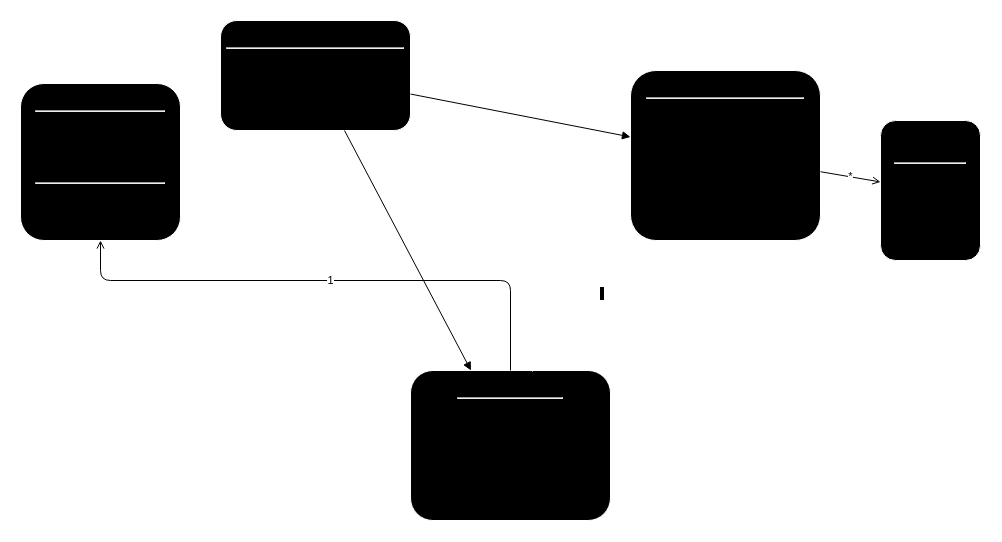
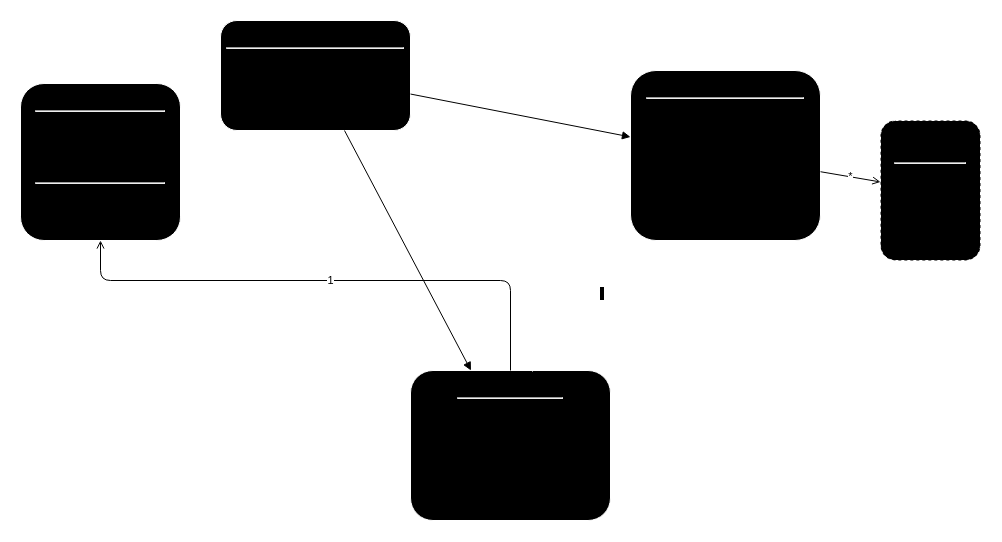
  <mxCell id="0" />
  <mxCell id="1" parent="0" />
  <mxCell id="2" value="&lt;b&gt;User&lt;/b&gt;&lt;br&gt;&lt;hr&gt;&lt;p style=&quot;margin:0px;margin-left:4px;&quot;&gt;- name: String&lt;br&gt;- birthDate: Date&lt;/p&gt;&lt;p style=&quot;margin:0px;margin-left:4px;&quot;&gt;- email : String&lt;/p&gt;&lt;p style=&quot;margin:0px;margin-left:4px;&quot;&gt;- password : String&lt;/p&gt;&lt;hr&gt;&lt;p style=&quot;margin:0px;margin-left:4px;&quot;&gt;+ getName(): String&lt;br&gt;+ setName(String): void&lt;br&gt;&lt;br&gt;&lt;/p&gt;" style="html=1;whiteSpace=wrap;rounded=1;align=center;verticalAlign=top;labelBackgroundColor=black;uml=1;strokeColor=#ffffff;fillColor=#000000;" parent="1" vertex="1"><mxGeometry y="83" width="160" height="157" as="geometry" x="20" /></mxCell>
  <mxCell id="3" value="&lt;div&gt;&lt;b&gt;Car&lt;/b&gt;&lt;br&gt;&lt;hr&gt;&lt;p style=&quot;margin:0px;margin-left:4px;&quot;&gt;- carId: String&lt;br&gt;- make: String&lt;br&gt;- model: String&lt;br&gt;- year: Integer&lt;br&gt;- category: CarCategory&lt;br&gt;- maxLeaseDays: Integer&lt;br&gt;- dailyPrice: Double&lt;br&gt;- minimumDriverAge: Integer&lt;/p&gt;&lt;/div&gt;" style="html=1;whiteSpace=wrap;rounded=1;align=center;verticalAlign=top;labelBackgroundColor=black;uml=1;strokeColor=#ffffff;fillColor=#000000;" parent="1" vertex="1"><mxGeometry x="630" y="70" width="190" height="170" as="geometry" /></mxCell>
- <mxCell id="4" value="&lt;div style=&quot;&quot;&gt;&lt;span style=&quot;font-size: 10.667px;&quot;&gt;&lt;i&gt;enum&lt;/i&gt;&lt;/span&gt;&lt;/div&gt;&lt;div style=&quot;&quot;&gt;&lt;b style=&quot;font-size: 12px;&quot;&gt;CarCategory&lt;/b&gt;&lt;br&gt;&lt;/div&gt;&lt;hr&gt;&lt;p style=&quot;margin:0px;margin-left:4px;&quot;&gt;SEDAN&lt;br&gt;SUV&lt;/p&gt;&lt;p style=&quot;margin:0px;margin-left:4px;&quot;&gt;SPORT&lt;br&gt;TRUCK&lt;br&gt;COUPE&lt;br&gt;&lt;/p&gt;&lt;p style=&quot;margin:0px;margin-left:4px;&quot;&gt;COMBI&lt;/p&gt;" style="html=1;whiteSpace=wrap;rounded=1;align=center;verticalAlign=top;labelBackgroundColor=black;uml=1;strokeColor=#ffffff;fillColor=#000000;" parent="1" vertex="1"><mxGeometry x="880" y="120" width="100" height="140" as="geometry" /></mxCell>
+ <mxCell id="4" value="&lt;div style=&quot;&quot;&gt;&lt;span style=&quot;font-size: 10.667px;&quot;&gt;&lt;i&gt;enum&lt;/i&gt;&lt;/span&gt;&lt;/div&gt;&lt;div style=&quot;&quot;&gt;&lt;b style=&quot;font-size: 12px;&quot;&gt;CarCategory&lt;/b&gt;&lt;br&gt;&lt;/div&gt;&lt;hr&gt;&lt;p style=&quot;margin:0px;margin-left:4px;&quot;&gt;SEDAN&lt;br&gt;SUV&lt;/p&gt;&lt;p style=&quot;margin:0px;margin-left:4px;&quot;&gt;SPORT&lt;br&gt;TRUCK&lt;br&gt;COUPE&lt;br&gt;&lt;/p&gt;&lt;p style=&quot;margin:0px;margin-left:4px;&quot;&gt;COMBI&lt;/p&gt;" style="html=1;whiteSpace=wrap;rounded=1;align=center;verticalAlign=top;labelBackgroundColor=black;uml=1;strokeColor=#ffffff;fillColor=#000000;dashed=1;" parent="1" vertex="1"><mxGeometry x="880" y="120" width="100" height="140" as="geometry" /></mxCell>
  <mxCell id="5" value="&lt;div&gt;&lt;b&gt;LeaseContract&lt;/b&gt;&lt;br&gt;&lt;hr&gt;&lt;p style=&quot;margin:0px;margin-left:4px;&quot;&gt;- contractId: String&lt;br&gt;- startDate: Date&lt;br&gt;- endDate: Date&lt;br&gt;- totalPrice: Double&lt;br&gt;- status: String&lt;br&gt;- user: User&lt;br&gt;- car: Car&lt;/p&gt;&lt;/div&gt;" style="html=1;whiteSpace=wrap;rounded=1;align=center;verticalAlign=top;labelBackgroundColor=black;uml=1;strokeColor=#ffffff;fillColor=#000000;" parent="1" vertex="1"><mxGeometry x="410" y="370" width="200" height="150" as="geometry" /></mxCell>
  <mxCell id="6" value="1" style="edgeStyle=orthogonalEdgeStyle;curved=0;html=1;endArrow=open;endFill=0;dashed=0;startArrow=none;exitX=0.5;exitY=0;exitDx=0;exitDy=0;labelBackgroundColor=white;" parent="1" source="5" edge="1"><mxGeometry relative="1" as="geometry"><mxPoint x="500" y="470" as="sourcePoint" /><mxPoint x="100" y="240" as="targetPoint" /><Array as="points"><mxPoint x="510" y="280" /><mxPoint x="100" y="280" /></Array></mxGeometry></mxCell>
  <mxCell id="7" value="*" style="html=1;whiteSpace=wrap;rounded=1;align=center;verticalAlign=top;labelBackgroundColor=black;uml=1;strokeColor=#ffffff;fillColor=#000000;exitX=0.61;exitY=0.007;exitDx=0;exitDy=0;exitPerimeter=0;" parent="1" source="5" edge="1"><mxGeometry relative="1" as="geometry"><mxPoint x="530" y="360" as="sourcePoint" /><mxPoint x="725" y="240" as="targetPoint" /><Array as="points"><mxPoint x="530" y="280" /><mxPoint x="725" y="280" /><mxPoint x="725" y="240" /></Array></mxGeometry></mxCell>
  <mxCell id="8" value="*" style="endArrow=open;html=1;endFill=0;dashed=0;startArrow=none;labelBackgroundColor=white;" parent="1" source="3" target="4" edge="1"><mxGeometry width="160" relative="1" as="geometry"><mxPoint x="820" y="165" as="sourcePoint" /><mxPoint x="860" y="175" as="targetPoint" /></mxGeometry></mxCell>
  <mxCell id="9" value="&lt;div&gt;&lt;b&gt;Garage&lt;/b&gt;&lt;br&gt;&lt;hr&gt;&lt;p style=&quot;margin:0px;margin-left:4px;&quot;&gt;- cars: List&amp;lt;Car&amp;gt;&lt;br&gt;- contracts: List&amp;lt;LeaseContract&amp;gt;&lt;br&gt;- bannedUsers: List&amp;lt;User&amp;gt;&lt;/p&gt;&lt;/div&gt;" style="html=1;whiteSpace=wrap;rounded=1;align=center;verticalAlign=top;labelBackgroundColor=black;uml=1;strokeColor=#ffffff;fillColor=#000000;" parent="1" vertex="1"><mxGeometry x="220" y="20" width="190" height="110" as="geometry" /></mxCell>
  <mxCell id="10" value="" style="endArrow=none;html=1;endFill=0;dashed=0;fontFamily=Arial;fontSize=11;labelBackgroundColor=white;labelPosition=right;verticalLabelPosition=middle;endArrow=block;endFill=1;" parent="1" source="9" target="3" edge="1"><mxGeometry width="160" relative="1" as="geometry"><mxPoint x="480" y="-30" as="sourcePoint" /><mxPoint x="725" y="90" as="targetPoint" /></mxGeometry></mxCell>
  <mxCell id="11" value="" style="endArrow=none;html=1;endFill=0;dashed=0;fontFamily=Arial;fontSize=11;labelBackgroundColor=white;labelPosition=right;verticalLabelPosition=middle;endArrow=block;endFill=1;" parent="1" source="9" target="5" edge="1"><mxGeometry width="160" relative="1" as="geometry"><mxPoint x="480" y="-30" as="sourcePoint" /><mxPoint x="500" y="320" as="targetPoint" /></mxGeometry></mxCell>
